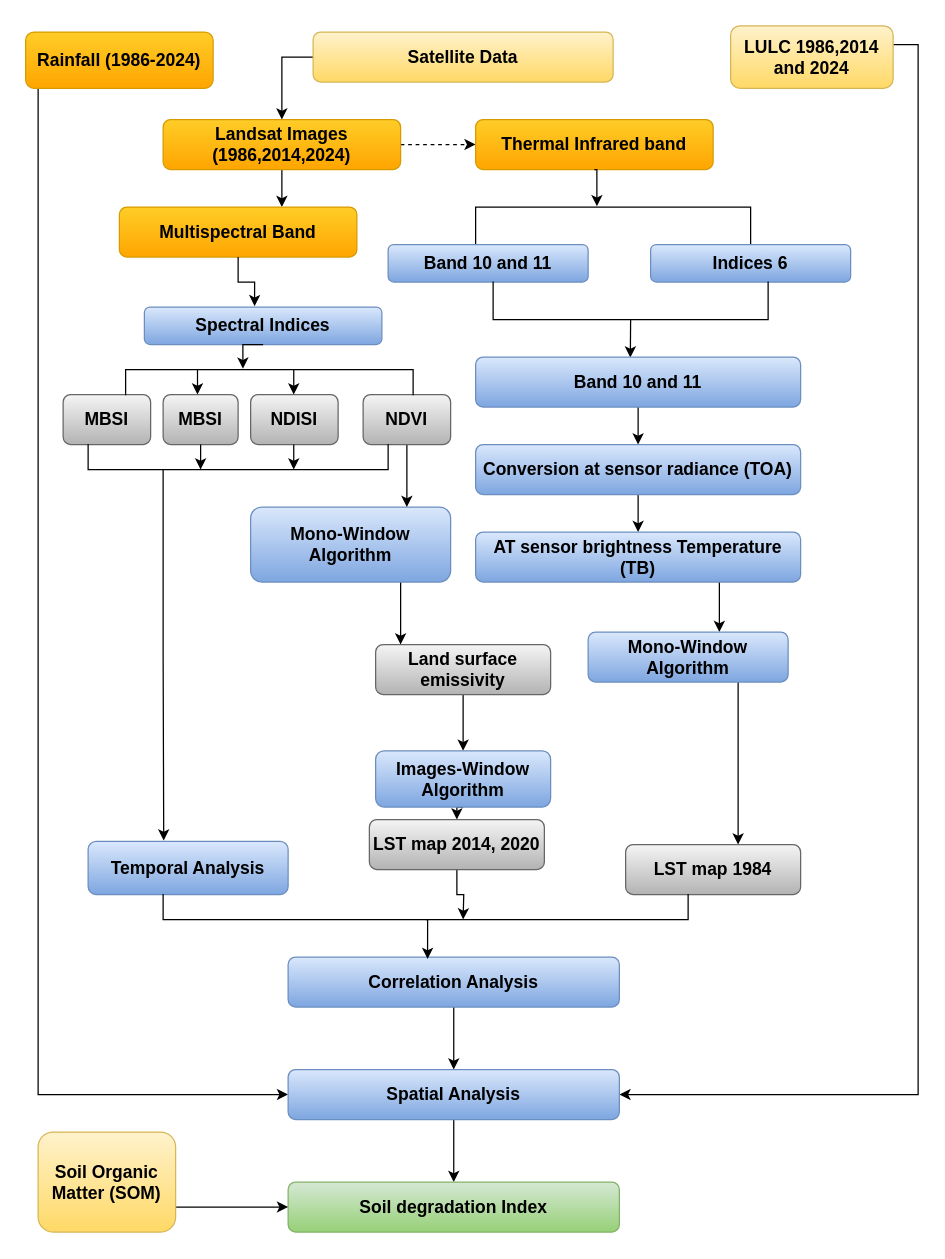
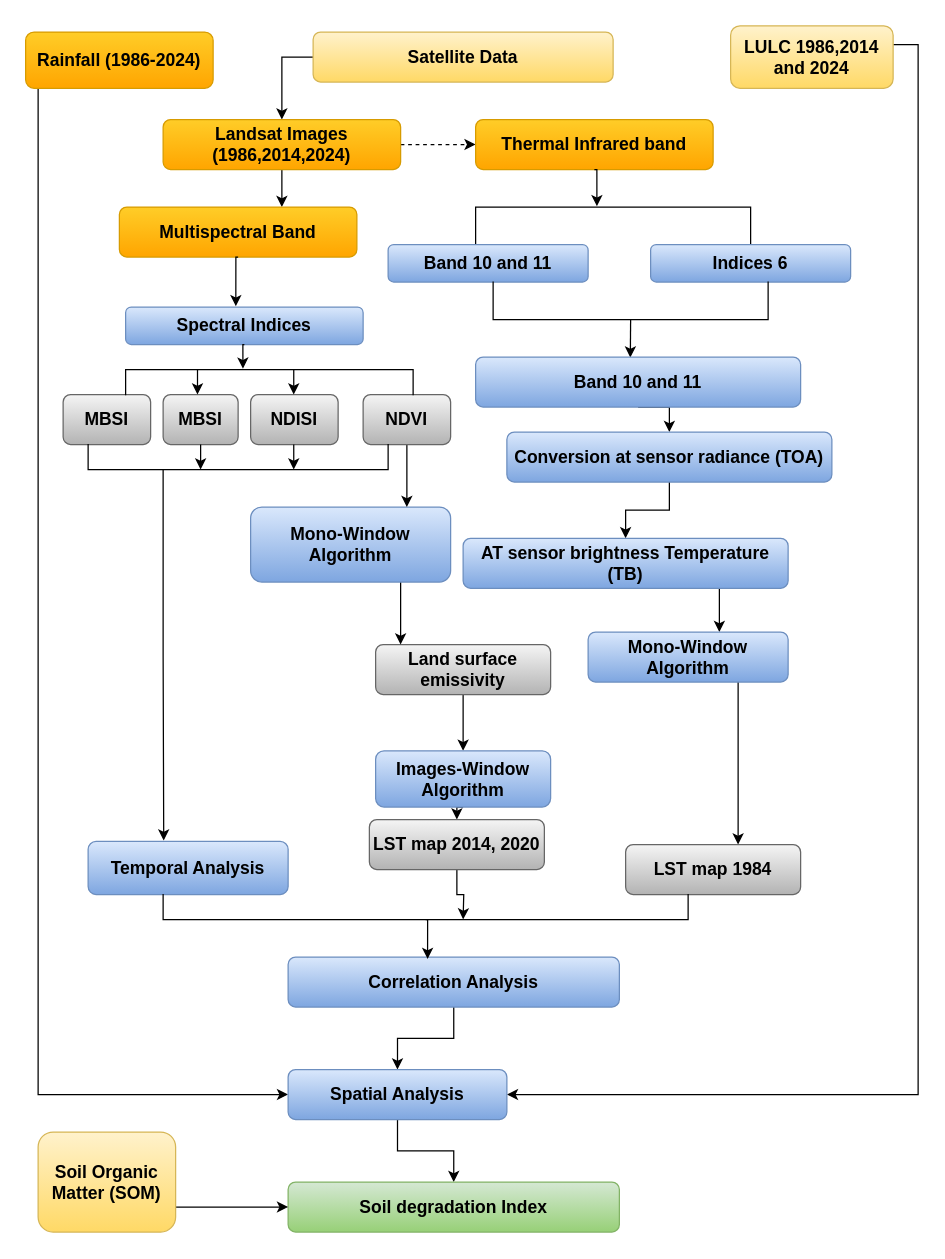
  <mxCell id="0" />
  <mxCell id="1" parent="0" />
  <mxCell id="2" style="edgeStyle=orthogonalEdgeStyle;rounded=0;orthogonalLoop=1;jettySize=auto;html=1;exitX=0;exitY=0.5;exitDx=0;exitDy=0;" edge="1" parent="1" source="3" target="6"><mxGeometry relative="1" as="geometry" /></mxCell>
  <mxCell id="3" value="&lt;font style=&quot;font-size: 14px;&quot;&gt;&lt;b&gt;Satellite Data&lt;/b&gt;&lt;/font&gt;" style="rounded=1;whiteSpace=wrap;html=1;fillColor=#fff2cc;gradientColor=#ffd966;strokeColor=#d6b656;" vertex="1" parent="1"><mxGeometry x="250" y="25" width="240" height="40" as="geometry" /></mxCell>
  <mxCell id="4" style="edgeStyle=orthogonalEdgeStyle;rounded=0;orthogonalLoop=1;jettySize=auto;html=1;exitX=1;exitY=0.5;exitDx=0;exitDy=0;dashed=1;" edge="1" parent="1" source="6" target="7"><mxGeometry relative="1" as="geometry" /></mxCell>
  <mxCell id="5" style="edgeStyle=orthogonalEdgeStyle;rounded=0;orthogonalLoop=1;jettySize=auto;html=1;exitX=0.5;exitY=1;exitDx=0;exitDy=0;" edge="1" parent="1" source="6"><mxGeometry relative="1" as="geometry"><mxPoint x="225" y="165" as="targetPoint" /></mxGeometry></mxCell>
  <mxCell id="6" value="&lt;font style=&quot;font-size: 14px;&quot;&gt;&lt;b&gt;Landsat Images (1986,2014,2024)&lt;/b&gt;&lt;/font&gt;" style="rounded=1;whiteSpace=wrap;html=1;fillColor=#ffcd28;gradientColor=#ffa500;strokeColor=#d79b00;" vertex="1" parent="1"><mxGeometry x="130" y="95" width="190" height="40" as="geometry" /></mxCell>
  <mxCell id="7" value="&lt;font style=&quot;font-size: 14px;&quot;&gt;&lt;b&gt;Thermal Infrared band&lt;/b&gt;&lt;/font&gt;" style="rounded=1;whiteSpace=wrap;html=1;fillColor=#ffcd28;gradientColor=#ffa500;strokeColor=#d79b00;" vertex="1" parent="1"><mxGeometry x="380" y="95" width="190" height="40" as="geometry" /></mxCell>
  <mxCell id="8" value="" style="shape=partialRectangle;whiteSpace=wrap;html=1;bottom=1;right=1;left=1;top=0;fillColor=none;routingCenterX=-0.5;rotation=-180;" vertex="1" parent="1"><mxGeometry x="380" y="165" width="220" height="30" as="geometry" /></mxCell>
  <mxCell id="9" style="edgeStyle=orthogonalEdgeStyle;rounded=0;orthogonalLoop=1;jettySize=auto;html=1;exitX=0.5;exitY=1;exitDx=0;exitDy=0;entryX=0.559;entryY=1.022;entryDx=0;entryDy=0;entryPerimeter=0;" edge="1" parent="1" source="7" target="8"><mxGeometry relative="1" as="geometry" /></mxCell>
  <mxCell id="10" value="&lt;font style=&quot;font-size: 14px;&quot;&gt;&lt;b&gt;Band 10 and 11&lt;/b&gt;&lt;/font&gt;" style="rounded=1;whiteSpace=wrap;html=1;fillColor=#dae8fc;gradientColor=#7ea6e0;strokeColor=#6c8ebf;" vertex="1" parent="1"><mxGeometry x="310" y="195" width="160" height="30" as="geometry" /></mxCell>
  <mxCell id="11" value="&lt;font style=&quot;font-size: 14px;&quot;&gt;&lt;b&gt;Indices 6&lt;/b&gt;&lt;/font&gt;" style="rounded=1;whiteSpace=wrap;html=1;fillColor=#dae8fc;gradientColor=#7ea6e0;strokeColor=#6c8ebf;" vertex="1" parent="1"><mxGeometry x="520" y="195" width="160" height="30" as="geometry" /></mxCell>
  <mxCell id="12" style="edgeStyle=orthogonalEdgeStyle;rounded=0;orthogonalLoop=1;jettySize=auto;html=1;exitX=0.5;exitY=1;exitDx=0;exitDy=0;entryX=0.476;entryY=0.011;entryDx=0;entryDy=0;entryPerimeter=0;" edge="1" parent="1" source="13" target="15"><mxGeometry relative="1" as="geometry"><mxPoint x="504" y="305" as="targetPoint" /></mxGeometry></mxCell>
  <mxCell id="13" value="" style="shape=partialRectangle;whiteSpace=wrap;html=1;bottom=1;right=1;left=1;top=0;fillColor=none;routingCenterX=-0.5;rotation=0;" vertex="1" parent="1"><mxGeometry x="394" y="225" width="220" height="30" as="geometry" /></mxCell>
  <mxCell id="14" style="edgeStyle=orthogonalEdgeStyle;rounded=0;orthogonalLoop=1;jettySize=auto;html=1;exitX=0.5;exitY=1;exitDx=0;exitDy=0;entryX=0.5;entryY=0;entryDx=0;entryDy=0;" edge="1" parent="1" source="15" target="17"><mxGeometry relative="1" as="geometry" /></mxCell>
  <mxCell id="15" value="&lt;font style=&quot;font-size: 14px;&quot;&gt;&lt;b&gt;Band 10 and 11&lt;/b&gt;&lt;/font&gt;" style="rounded=1;whiteSpace=wrap;html=1;fillColor=#dae8fc;gradientColor=#7ea6e0;strokeColor=#6c8ebf;" vertex="1" parent="1"><mxGeometry x="380" y="285" width="260" height="40" as="geometry" /></mxCell>
  <mxCell id="16" style="edgeStyle=orthogonalEdgeStyle;rounded=0;orthogonalLoop=1;jettySize=auto;html=1;exitX=0.5;exitY=1;exitDx=0;exitDy=0;entryX=0.5;entryY=0;entryDx=0;entryDy=0;" edge="1" parent="1" source="17" target="19"><mxGeometry relative="1" as="geometry" /></mxCell>
- <mxCell id="17" value="&lt;font style=&quot;font-size: 14px;&quot;&gt;&lt;b&gt;Conversion at sensor radiance (TOA)&lt;/b&gt;&lt;/font&gt;" style="rounded=1;whiteSpace=wrap;html=1;fillColor=#dae8fc;gradientColor=#7ea6e0;strokeColor=#6c8ebf;" vertex="1" parent="1"><mxGeometry x="380" y="355" width="260" height="40" as="geometry" /></mxCell>
+ <mxCell id="17" value="&lt;font style=&quot;font-size: 14px;&quot;&gt;&lt;b&gt;Conversion at sensor radiance (TOA)&lt;/b&gt;&lt;/font&gt;" style="rounded=1;whiteSpace=wrap;html=1;fillColor=#dae8fc;gradientColor=#7ea6e0;strokeColor=#6c8ebf;" vertex="1" parent="1"><mxGeometry x="405" y="345" width="260" height="40" as="geometry" /></mxCell>
  <mxCell id="18" style="edgeStyle=orthogonalEdgeStyle;rounded=0;orthogonalLoop=1;jettySize=auto;html=1;exitX=0.75;exitY=1;exitDx=0;exitDy=0;" edge="1" parent="1" source="19"><mxGeometry relative="1" as="geometry"><mxPoint x="575" y="505" as="targetPoint" /></mxGeometry></mxCell>
- <mxCell id="19" value="&lt;font style=&quot;font-size: 14px;&quot;&gt;&lt;b&gt;AT sensor brightness Temperature (TB)&lt;/b&gt;&lt;/font&gt;" style="rounded=1;whiteSpace=wrap;html=1;fillColor=#dae8fc;gradientColor=#7ea6e0;strokeColor=#6c8ebf;" vertex="1" parent="1"><mxGeometry x="380" y="425" width="260" height="40" as="geometry" /></mxCell>
+ <mxCell id="19" value="&lt;font style=&quot;font-size: 14px;&quot;&gt;&lt;b&gt;AT sensor brightness Temperature (TB)&lt;/b&gt;&lt;/font&gt;" style="rounded=1;whiteSpace=wrap;html=1;fillColor=#dae8fc;gradientColor=#7ea6e0;strokeColor=#6c8ebf;" vertex="1" parent="1"><mxGeometry x="370" y="430" width="260" height="40" as="geometry" /></mxCell>
  <mxCell id="20" style="edgeStyle=orthogonalEdgeStyle;rounded=0;orthogonalLoop=1;jettySize=auto;html=1;exitX=0.75;exitY=1;exitDx=0;exitDy=0;" edge="1" parent="1" source="21"><mxGeometry relative="1" as="geometry"><mxPoint x="590" y="675" as="targetPoint" /></mxGeometry></mxCell>
  <mxCell id="21" value="&lt;font style=&quot;font-size: 14px;&quot;&gt;&lt;b&gt;Mono-Window Algorithm&lt;/b&gt;&lt;/font&gt;" style="rounded=1;whiteSpace=wrap;html=1;fillColor=#dae8fc;gradientColor=#7ea6e0;strokeColor=#6c8ebf;" vertex="1" parent="1"><mxGeometry x="470" y="505" width="160" height="40" as="geometry" /></mxCell>
  <mxCell id="22" style="edgeStyle=orthogonalEdgeStyle;rounded=0;orthogonalLoop=1;jettySize=auto;html=1;exitX=0.5;exitY=1;exitDx=0;exitDy=0;entryX=0.5;entryY=0;entryDx=0;entryDy=0;" edge="1" parent="1" source="23" target="27"><mxGeometry relative="1" as="geometry" /></mxCell>
  <mxCell id="23" value="&lt;span style=&quot;font-size: 14px;&quot;&gt;&lt;b&gt;Land surface emissivity&lt;/b&gt;&lt;/span&gt;" style="rounded=1;whiteSpace=wrap;html=1;fillColor=#f5f5f5;gradientColor=#b3b3b3;strokeColor=#666666;" vertex="1" parent="1"><mxGeometry x="300" y="515" width="140" height="40" as="geometry" /></mxCell>
  <mxCell id="24" style="edgeStyle=orthogonalEdgeStyle;rounded=0;orthogonalLoop=1;jettySize=auto;html=1;exitX=0.75;exitY=1;exitDx=0;exitDy=0;" edge="1" parent="1" source="25"><mxGeometry relative="1" as="geometry"><mxPoint x="320" y="515" as="targetPoint" /></mxGeometry></mxCell>
  <mxCell id="25" value="&lt;font style=&quot;font-size: 14px;&quot;&gt;&lt;b&gt;Mono-Window Algorithm&lt;/b&gt;&lt;/font&gt;" style="rounded=1;whiteSpace=wrap;html=1;fillColor=#dae8fc;gradientColor=#7ea6e0;strokeColor=#6c8ebf;" vertex="1" parent="1"><mxGeometry x="200" y="405" width="160" height="60" as="geometry" /></mxCell>
  <mxCell id="26" style="edgeStyle=orthogonalEdgeStyle;rounded=0;orthogonalLoop=1;jettySize=auto;html=1;exitX=0.5;exitY=1;exitDx=0;exitDy=0;entryX=0.5;entryY=0;entryDx=0;entryDy=0;" edge="1" parent="1" source="27" target="29"><mxGeometry relative="1" as="geometry" /></mxCell>
  <mxCell id="27" value="&lt;span style=&quot;font-size: 14px;&quot;&gt;&lt;b&gt;Images-Window Algorithm&lt;/b&gt;&lt;/span&gt;" style="rounded=1;whiteSpace=wrap;html=1;fillColor=#dae8fc;gradientColor=#7ea6e0;strokeColor=#6c8ebf;" vertex="1" parent="1"><mxGeometry x="300" y="600" width="140" height="45" as="geometry" /></mxCell>
  <mxCell id="28" style="edgeStyle=orthogonalEdgeStyle;rounded=0;orthogonalLoop=1;jettySize=auto;html=1;exitX=0.5;exitY=1;exitDx=0;exitDy=0;" edge="1" parent="1" source="29"><mxGeometry relative="1" as="geometry"><mxPoint x="370" y="735" as="targetPoint" /></mxGeometry></mxCell>
  <mxCell id="29" value="&lt;span style=&quot;font-size: 14px;&quot;&gt;&lt;b&gt;LST map 2014, 2020&lt;/b&gt;&lt;/span&gt;" style="rounded=1;whiteSpace=wrap;html=1;fillColor=#f5f5f5;gradientColor=#b3b3b3;strokeColor=#666666;" vertex="1" parent="1"><mxGeometry x="295" y="655" width="140" height="40" as="geometry" /></mxCell>
  <mxCell id="30" value="&lt;span style=&quot;font-size: 14px;&quot;&gt;&lt;b&gt;LST map 1984&lt;/b&gt;&lt;/span&gt;" style="rounded=1;whiteSpace=wrap;html=1;fillColor=#f5f5f5;gradientColor=#b3b3b3;strokeColor=#666666;" vertex="1" parent="1"><mxGeometry x="500" y="675" width="140" height="40" as="geometry" /></mxCell>
  <mxCell id="31" style="edgeStyle=orthogonalEdgeStyle;rounded=0;orthogonalLoop=1;jettySize=auto;html=1;exitX=1;exitY=0.5;exitDx=0;exitDy=0;entryX=1;entryY=0.5;entryDx=0;entryDy=0;" edge="1" parent="1" target="57"><mxGeometry relative="1" as="geometry"><mxPoint x="500" y="875" as="targetPoint" /><mxPoint x="714.04" y="35" as="sourcePoint" /><Array as="points"><mxPoint x="734" y="35" /><mxPoint x="734" y="875" /></Array></mxGeometry></mxCell>
  <mxCell id="32" value="&lt;span style=&quot;font-size: 14px;&quot;&gt;&lt;b&gt;LULC 1986,2014 and 2024&lt;/b&gt;&lt;/span&gt;" style="rounded=1;whiteSpace=wrap;html=1;fillColor=#fff2cc;gradientColor=#ffd966;strokeColor=#d6b656;" vertex="1" parent="1"><mxGeometry x="584" y="20" width="130" height="50" as="geometry" /></mxCell>
  <mxCell id="33" style="edgeStyle=orthogonalEdgeStyle;rounded=0;orthogonalLoop=1;jettySize=auto;html=1;exitX=0.25;exitY=1;exitDx=0;exitDy=0;entryX=0;entryY=0.5;entryDx=0;entryDy=0;" edge="1" parent="1" source="34" target="57"><mxGeometry relative="1" as="geometry"><Array as="points"><mxPoint x="30" y="70" /><mxPoint x="30" y="875" /></Array></mxGeometry></mxCell>
  <mxCell id="34" value="&lt;span style=&quot;font-size: 14px;&quot;&gt;&lt;b&gt;Rainfall (1986-2024)&lt;/b&gt;&lt;/span&gt;" style="rounded=1;whiteSpace=wrap;html=1;fillColor=#ffcd28;gradientColor=#ffa500;strokeColor=#d79b00;" vertex="1" parent="1"><mxGeometry x="20" y="25" width="150" height="45" as="geometry" /></mxCell>
  <mxCell id="35" value="&lt;font style=&quot;font-size: 14px;&quot;&gt;&lt;b&gt;Multispectral Band&lt;/b&gt;&lt;/font&gt;" style="rounded=1;whiteSpace=wrap;html=1;fillColor=#ffcd28;gradientColor=#ffa500;strokeColor=#d79b00;" vertex="1" parent="1"><mxGeometry x="95" y="165" width="190" height="40" as="geometry" /></mxCell>
- <mxCell id="36" value="&lt;font style=&quot;font-size: 14px;&quot;&gt;&lt;b&gt;Spectral Indices&lt;/b&gt;&lt;/font&gt;" style="rounded=1;whiteSpace=wrap;html=1;fillColor=#dae8fc;gradientColor=#7ea6e0;strokeColor=#6c8ebf;" vertex="1" parent="1"><mxGeometry x="115" y="245" width="190" height="30" as="geometry" /></mxCell>
+ <mxCell id="36" value="&lt;font style=&quot;font-size: 14px;&quot;&gt;&lt;b&gt;Spectral Indices&lt;/b&gt;&lt;/font&gt;" style="rounded=1;whiteSpace=wrap;html=1;fillColor=#dae8fc;gradientColor=#7ea6e0;strokeColor=#6c8ebf;" vertex="1" parent="1"><mxGeometry x="100" y="245" width="190" height="30" as="geometry" /></mxCell>
  <mxCell id="37" style="edgeStyle=orthogonalEdgeStyle;rounded=0;orthogonalLoop=1;jettySize=auto;html=1;exitX=0.5;exitY=1;exitDx=0;exitDy=0;" edge="1" parent="1" source="38"><mxGeometry relative="1" as="geometry"><mxPoint x="325" y="405" as="targetPoint" /></mxGeometry></mxCell>
  <mxCell id="38" value="&lt;font style=&quot;font-size: 14px;&quot;&gt;&lt;b&gt;NDVI&lt;/b&gt;&lt;/font&gt;" style="rounded=1;whiteSpace=wrap;html=1;fillColor=#f5f5f5;gradientColor=#b3b3b3;strokeColor=#666666;" vertex="1" parent="1"><mxGeometry x="290" y="315" width="70" height="40" as="geometry" /></mxCell>
  <mxCell id="39" value="&lt;font style=&quot;font-size: 14px;&quot;&gt;&lt;b&gt;MBSI&lt;/b&gt;&lt;/font&gt;" style="rounded=1;whiteSpace=wrap;html=1;fillColor=#f5f5f5;gradientColor=#b3b3b3;strokeColor=#666666;" vertex="1" parent="1"><mxGeometry x="130" y="315" width="60" height="40" as="geometry" /></mxCell>
  <mxCell id="40" value="&lt;font style=&quot;font-size: 14px;&quot;&gt;&lt;b&gt;NDISI&lt;/b&gt;&lt;/font&gt;" style="rounded=1;whiteSpace=wrap;html=1;fillColor=#f5f5f5;gradientColor=#b3b3b3;strokeColor=#666666;" vertex="1" parent="1"><mxGeometry x="200" y="315" width="70" height="40" as="geometry" /></mxCell>
  <mxCell id="41" value="&lt;font style=&quot;font-size: 14px;&quot;&gt;&lt;b&gt;MBSI&lt;/b&gt;&lt;/font&gt;" style="rounded=1;whiteSpace=wrap;html=1;fillColor=#f5f5f5;gradientColor=#b3b3b3;strokeColor=#666666;" vertex="1" parent="1"><mxGeometry x="50" y="315" width="70" height="40" as="geometry" /></mxCell>
  <mxCell id="42" style="edgeStyle=orthogonalEdgeStyle;rounded=0;orthogonalLoop=1;jettySize=auto;html=1;exitX=0.25;exitY=1;exitDx=0;exitDy=0;entryX=0.378;entryY=-0.015;entryDx=0;entryDy=0;entryPerimeter=0;" edge="1" parent="1" source="43" target="51"><mxGeometry relative="1" as="geometry"><mxPoint x="130" y="655" as="targetPoint" /></mxGeometry></mxCell>
  <mxCell id="43" value="" style="shape=partialRectangle;whiteSpace=wrap;html=1;bottom=1;right=1;left=1;top=0;fillColor=none;routingCenterX=-0.5;rotation=0;" vertex="1" parent="1"><mxGeometry x="70" y="355" width="240" height="20" as="geometry" /></mxCell>
  <mxCell id="44" value="" style="shape=partialRectangle;whiteSpace=wrap;html=1;bottom=1;right=1;left=1;top=0;fillColor=none;routingCenterX=-0.5;rotation=-180;" vertex="1" parent="1"><mxGeometry x="100" y="295" width="230" height="20" as="geometry" /></mxCell>
  <mxCell id="45" style="edgeStyle=orthogonalEdgeStyle;rounded=0;orthogonalLoop=1;jettySize=auto;html=1;exitX=0.5;exitY=1;exitDx=0;exitDy=0;entryX=0.592;entryY=1.033;entryDx=0;entryDy=0;entryPerimeter=0;" edge="1" parent="1" source="36" target="44"><mxGeometry relative="1" as="geometry" /></mxCell>
  <mxCell id="46" style="edgeStyle=orthogonalEdgeStyle;rounded=0;orthogonalLoop=1;jettySize=auto;html=1;exitX=0.5;exitY=1;exitDx=0;exitDy=0;entryX=0.464;entryY=-0.022;entryDx=0;entryDy=0;entryPerimeter=0;" edge="1" parent="1" source="35" target="36"><mxGeometry relative="1" as="geometry" /></mxCell>
  <mxCell id="47" style="edgeStyle=orthogonalEdgeStyle;rounded=0;orthogonalLoop=1;jettySize=auto;html=1;exitX=0.75;exitY=1;exitDx=0;exitDy=0;entryX=0.75;entryY=0;entryDx=0;entryDy=0;" edge="1" parent="1" source="44" target="44"><mxGeometry relative="1" as="geometry" /></mxCell>
  <mxCell id="48" style="edgeStyle=orthogonalEdgeStyle;rounded=0;orthogonalLoop=1;jettySize=auto;html=1;exitX=0.75;exitY=1;exitDx=0;exitDy=0;entryX=0.75;entryY=0;entryDx=0;entryDy=0;" edge="1" parent="1"><mxGeometry relative="1" as="geometry"><mxPoint x="234.5" y="295" as="sourcePoint" /><mxPoint x="234.5" y="315" as="targetPoint" /></mxGeometry></mxCell>
  <mxCell id="49" style="edgeStyle=orthogonalEdgeStyle;rounded=0;orthogonalLoop=1;jettySize=auto;html=1;exitX=0.75;exitY=1;exitDx=0;exitDy=0;entryX=0.75;entryY=0;entryDx=0;entryDy=0;" edge="1" parent="1"><mxGeometry relative="1" as="geometry"><mxPoint x="160" y="355" as="sourcePoint" /><mxPoint x="160" y="375" as="targetPoint" /></mxGeometry></mxCell>
  <mxCell id="50" style="edgeStyle=orthogonalEdgeStyle;rounded=0;orthogonalLoop=1;jettySize=auto;html=1;exitX=0.75;exitY=1;exitDx=0;exitDy=0;entryX=0.75;entryY=0;entryDx=0;entryDy=0;" edge="1" parent="1"><mxGeometry relative="1" as="geometry"><mxPoint x="234.5" y="355" as="sourcePoint" /><mxPoint x="234.5" y="375" as="targetPoint" /></mxGeometry></mxCell>
  <mxCell id="51" value="&lt;font style=&quot;font-size: 14px;&quot;&gt;&lt;b&gt;Temporal Analysis&lt;/b&gt;&lt;/font&gt;" style="rounded=1;whiteSpace=wrap;html=1;fillColor=#dae8fc;gradientColor=#7ea6e0;strokeColor=#6c8ebf;" vertex="1" parent="1"><mxGeometry x="70" y="672.5" width="160" height="42.5" as="geometry" /></mxCell>
  <mxCell id="52" style="edgeStyle=orthogonalEdgeStyle;rounded=0;orthogonalLoop=1;jettySize=auto;html=1;exitX=0.5;exitY=1;exitDx=0;exitDy=0;entryX=0.5;entryY=0;entryDx=0;entryDy=0;" edge="1" parent="1" source="53" target="57"><mxGeometry relative="1" as="geometry" /></mxCell>
  <mxCell id="53" value="&lt;font style=&quot;font-size: 14px;&quot;&gt;&lt;b&gt;Correlation Analysis&lt;/b&gt;&lt;/font&gt;" style="rounded=1;whiteSpace=wrap;html=1;fillColor=#dae8fc;gradientColor=#7ea6e0;strokeColor=#6c8ebf;" vertex="1" parent="1"><mxGeometry x="230" y="765" width="265" height="40" as="geometry" /></mxCell>
  <mxCell id="54" value="" style="shape=partialRectangle;whiteSpace=wrap;html=1;bottom=1;right=1;left=1;top=0;fillColor=none;routingCenterX=-0.5;rotation=0;" vertex="1" parent="1"><mxGeometry x="130" y="715" width="420" height="20" as="geometry" /></mxCell>
  <mxCell id="55" style="edgeStyle=orthogonalEdgeStyle;rounded=0;orthogonalLoop=1;jettySize=auto;html=1;exitX=0.5;exitY=1;exitDx=0;exitDy=0;entryX=0.421;entryY=0.039;entryDx=0;entryDy=0;entryPerimeter=0;" edge="1" parent="1" source="54" target="53"><mxGeometry relative="1" as="geometry" /></mxCell>
  <mxCell id="56" style="edgeStyle=orthogonalEdgeStyle;rounded=0;orthogonalLoop=1;jettySize=auto;html=1;exitX=0.5;exitY=1;exitDx=0;exitDy=0;entryX=0.5;entryY=0;entryDx=0;entryDy=0;" edge="1" parent="1" source="57" target="58"><mxGeometry relative="1" as="geometry" /></mxCell>
- <mxCell id="57" value="&lt;font style=&quot;font-size: 14px;&quot;&gt;&lt;b&gt;Spatial Analysis&lt;/b&gt;&lt;/font&gt;" style="rounded=1;whiteSpace=wrap;html=1;fillColor=#dae8fc;gradientColor=#7ea6e0;strokeColor=#6c8ebf;" vertex="1" parent="1"><mxGeometry x="230" y="855" width="265" height="40" as="geometry" /></mxCell>
+ <mxCell id="57" value="&lt;font style=&quot;font-size: 14px;&quot;&gt;&lt;b&gt;Spatial Analysis&lt;/b&gt;&lt;/font&gt;" style="rounded=1;whiteSpace=wrap;html=1;fillColor=#dae8fc;gradientColor=#7ea6e0;strokeColor=#6c8ebf;" vertex="1" parent="1"><mxGeometry x="230" y="855" width="175" height="40" as="geometry" /></mxCell>
  <mxCell id="58" value="&lt;font style=&quot;font-size: 14px;&quot;&gt;&lt;b&gt;Soil degradation Index&lt;/b&gt;&lt;/font&gt;" style="rounded=1;whiteSpace=wrap;html=1;fillColor=#d5e8d4;gradientColor=#97d077;strokeColor=#82b366;" vertex="1" parent="1"><mxGeometry x="230" y="945" width="265" height="40" as="geometry" /></mxCell>
  <mxCell id="59" style="edgeStyle=orthogonalEdgeStyle;rounded=0;orthogonalLoop=1;jettySize=auto;html=1;exitX=1;exitY=0.75;exitDx=0;exitDy=0;entryX=0;entryY=0.5;entryDx=0;entryDy=0;" edge="1" parent="1" source="60" target="58"><mxGeometry relative="1" as="geometry" /></mxCell>
  <mxCell id="60" value="&lt;font style=&quot;font-size: 14px;&quot;&gt;&lt;b&gt;Soil Organic Matter (SOM)&lt;/b&gt;&lt;/font&gt;" style="rounded=1;whiteSpace=wrap;html=1;fillColor=#fff2cc;gradientColor=#ffd966;strokeColor=#d6b656;" vertex="1" parent="1"><mxGeometry x="30" y="905" width="110" height="80" as="geometry" /></mxCell>
